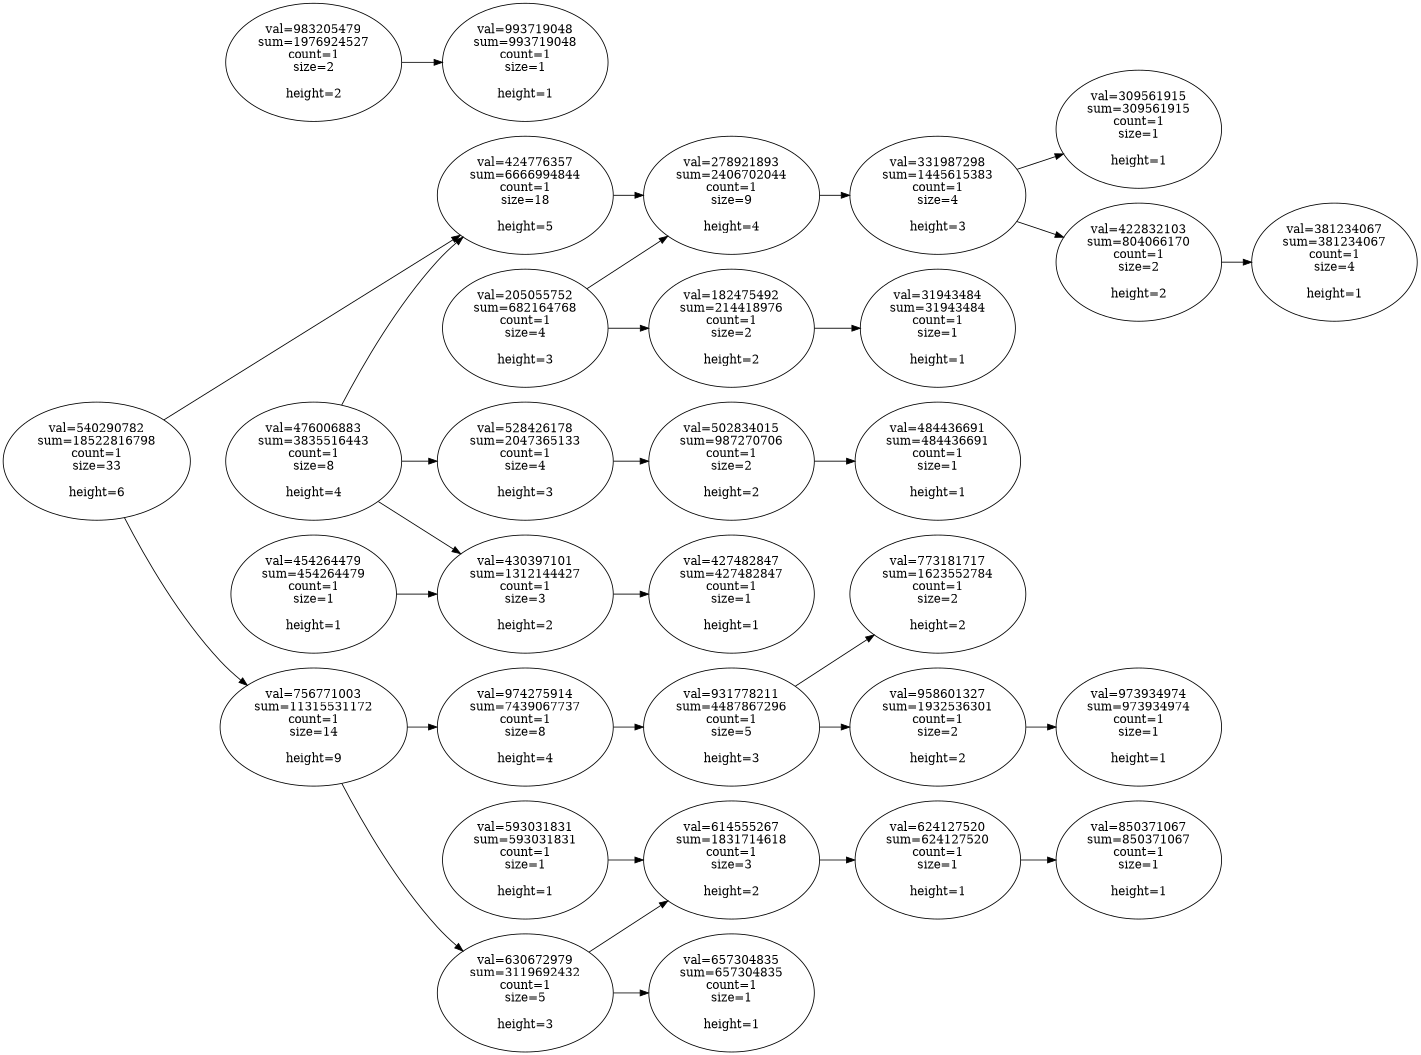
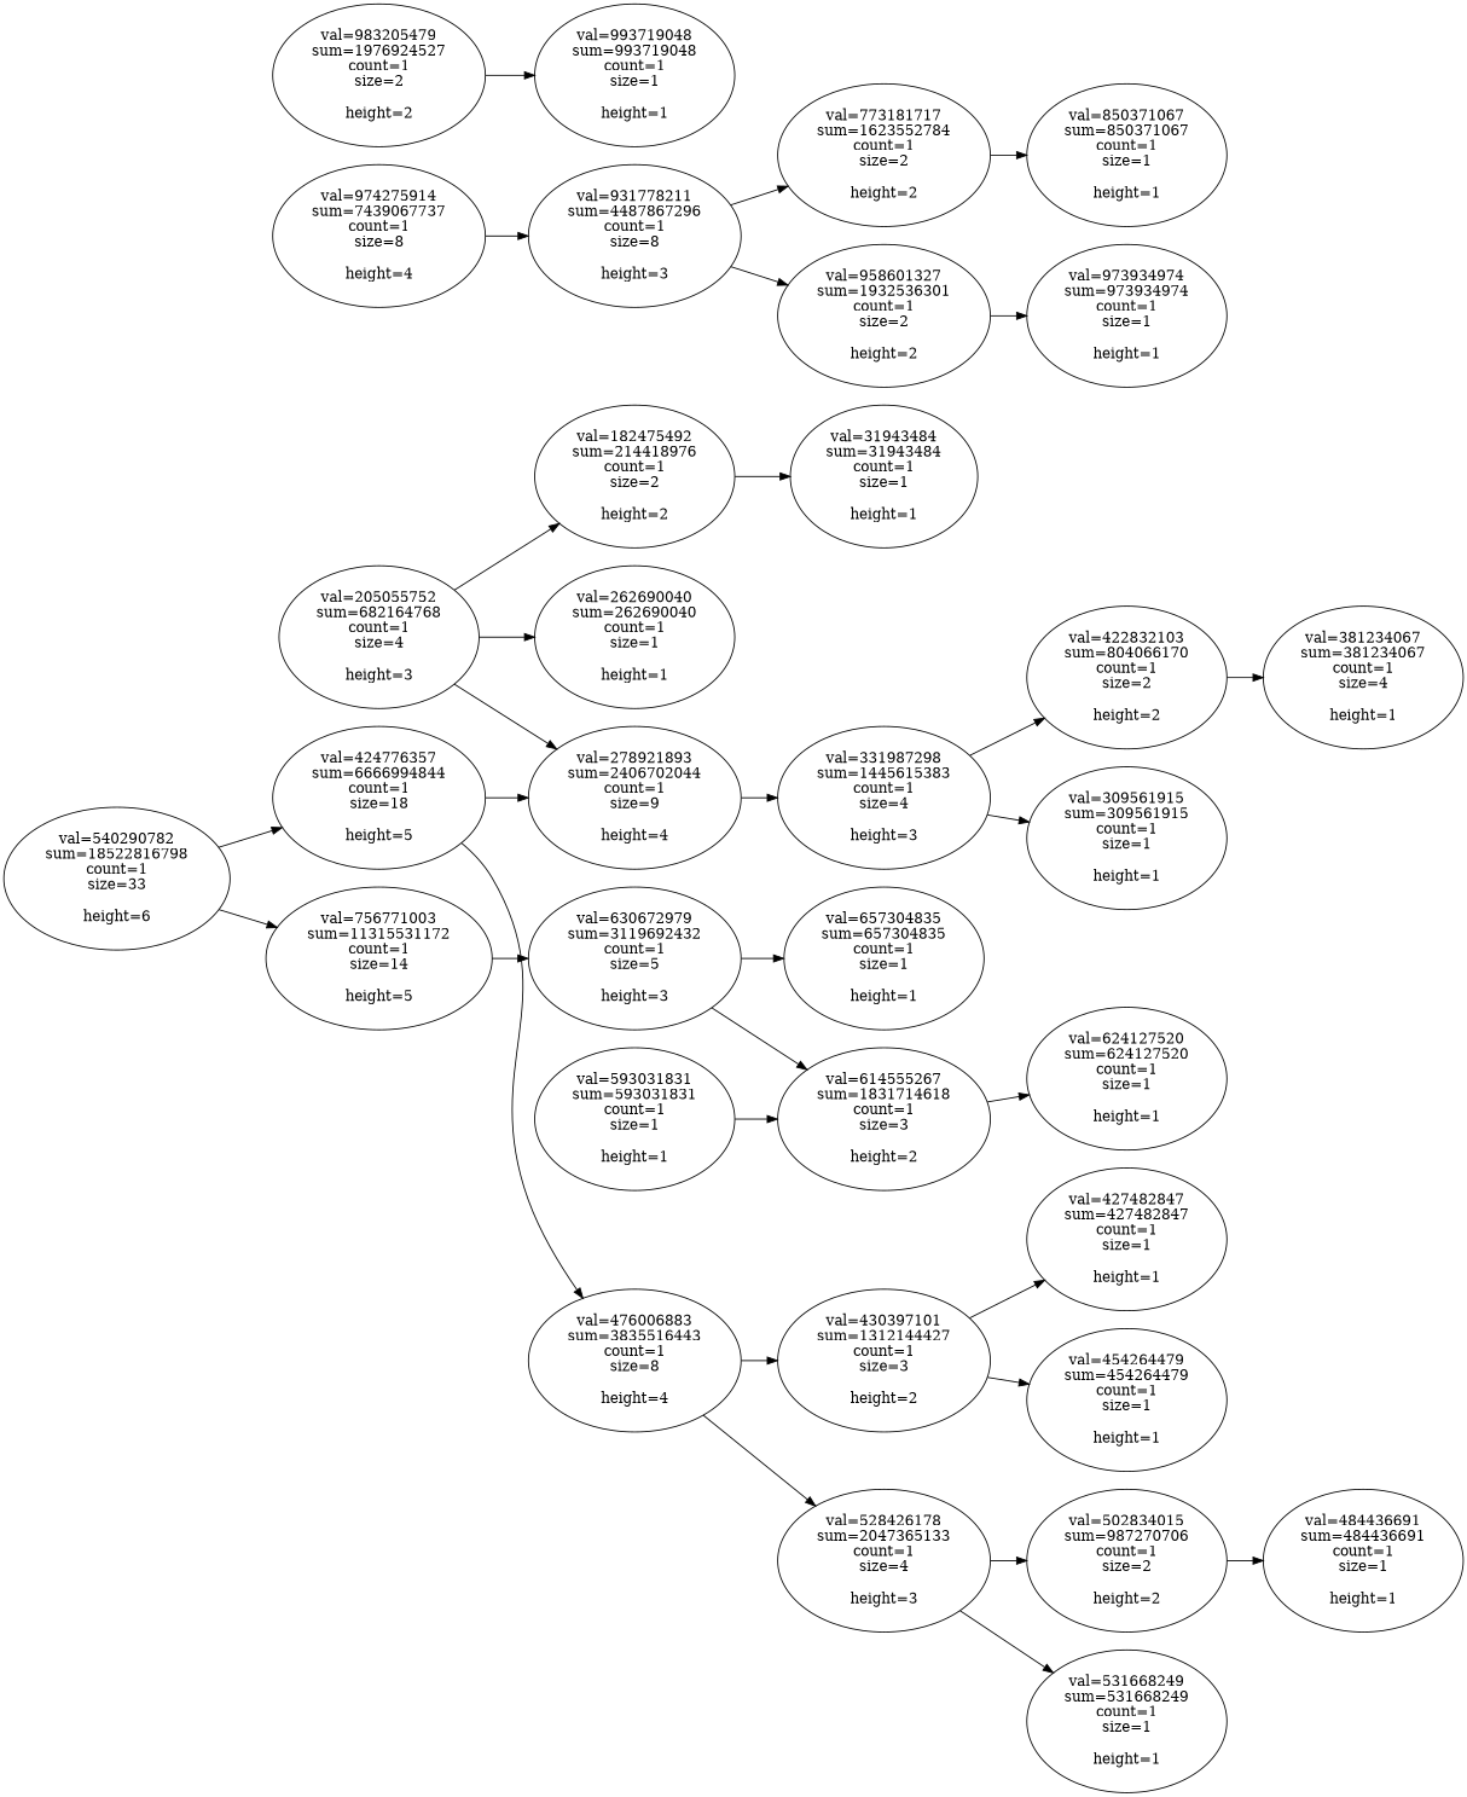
  digraph {
    rankdir=LR
    n1 [label=<val=540290782<BR/>sum=18522816798<BR/>count=1<BR/>size=33<BR/><BR/>height=6<BR/>>]
    n2 [label=<val=424776357<BR/>sum=6666994844<BR/>count=1<BR/>size=18<BR/><BR/>height=5<BR/>>]
-   n3 [label=<val=756771003<BR/>sum=11315531172<BR/>count=1<BR/>size=14<BR/><BR/>height=9<BR/>>]
+   n3 [label=<val=756771003<BR/>sum=11315531172<BR/>count=1<BR/>size=14<BR/><BR/>height=5<BR/>>]
    n4 [label=<val=31943484<BR/>sum=31943484<BR/>count=1<BR/>size=1<BR/><BR/>height=1<BR/>>]
    n5 [label=<val=182475492<BR/>sum=214418976<BR/>count=1<BR/>size=2<BR/><BR/>height=2<BR/>>]
    n6 [label=<val=205055752<BR/>sum=682164768<BR/>count=1<BR/>size=4<BR/><BR/>height=3<BR/>>]
+   n7 [label=<val=262690040<BR/>sum=262690040<BR/>count=1<BR/>size=1<BR/><BR/>height=1<BR/>>]
    n8 [label=<val=278921893<BR/>sum=2406702044<BR/>count=1<BR/>size=9<BR/><BR/>height=4<BR/>>]
    n9 [label=<val=331987298<BR/>sum=1445615383<BR/>count=1<BR/>size=4<BR/><BR/>height=3<BR/>>]
    n10 [label=<val=309561915<BR/>sum=309561915<BR/>count=1<BR/>size=1<BR/><BR/>height=1<BR/>>]
    n11 [label=<val=422832103<BR/>sum=804066170<BR/>count=1<BR/>size=2<BR/><BR/>height=2<BR/>>]
    n12 [label=<val=381234067<BR/>sum=381234067<BR/>count=1<BR/>size=4<BR/><BR/>height=1<BR/>>]
    n13 [label=<val=476006883<BR/>sum=3835516443<BR/>count=1<BR/>size=8<BR/><BR/>height=4<BR/>>]
    n14 [label=<val=430397101<BR/>sum=1312144427<BR/>count=1<BR/>size=3<BR/><BR/>height=2<BR/>>]
    n15 [label=<val=528426178<BR/>sum=2047365133<BR/>count=1<BR/>size=4<BR/><BR/>height=3<BR/>>]
    n16 [label=<val=427482847<BR/>sum=427482847<BR/>count=1<BR/>size=1<BR/><BR/>height=1<BR/>>]
    n17 [label=<val=454264479<BR/>sum=454264479<BR/>count=1<BR/>size=1<BR/><BR/>height=1<BR/>>]
    n18 [label=<val=502834015<BR/>sum=987270706<BR/>count=1<BR/>size=2<BR/><BR/>height=2<BR/>>]
+   n19 [label=<val=531668249<BR/>sum=531668249<BR/>count=1<BR/>size=1<BR/><BR/>height=1<BR/>>]
    n20 [label=<val=484436691<BR/>sum=484436691<BR/>count=1<BR/>size=1<BR/><BR/>height=1<BR/>>]
    n21 [label=<val=630672979<BR/>sum=3119692432<BR/>count=1<BR/>size=5<BR/><BR/>height=3<BR/>>]
    n22 [label=<val=974275914<BR/>sum=7439067737<BR/>count=1<BR/>size=8<BR/><BR/>height=4<BR/>>]
    n23 [label=<val=593031831<BR/>sum=593031831<BR/>count=1<BR/>size=1<BR/><BR/>height=1<BR/>>]
    n24 [label=<val=614555267<BR/>sum=1831714618<BR/>count=1<BR/>size=3<BR/><BR/>height=2<BR/>>]
    n25 [label=<val=624127520<BR/>sum=624127520<BR/>count=1<BR/>size=1<BR/><BR/>height=1<BR/>>]
    n26 [label=<val=657304835<BR/>sum=657304835<BR/>count=1<BR/>size=1<BR/><BR/>height=1<BR/>>]
-   n27 [label=<val=931778211<BR/>sum=4487867296<BR/>count=1<BR/>size=5<BR/><BR/>height=3<BR/>>]
+   n27 [label=<val=931778211<BR/>sum=4487867296<BR/>count=1<BR/>size=8<BR/><BR/>height=3<BR/>>]
    n28 [label=<val=773181717<BR/>sum=1623552784<BR/>count=1<BR/>size=2<BR/><BR/>height=2<BR/>>]
    n29 [label=<val=850371067<BR/>sum=850371067<BR/>count=1<BR/>size=1<BR/><BR/>height=1<BR/>>]
    n30 [label=<val=958601327<BR/>sum=1932536301<BR/>count=1<BR/>size=2<BR/><BR/>height=2<BR/>>]
    n31 [label=<val=973934974<BR/>sum=973934974<BR/>count=1<BR/>size=1<BR/><BR/>height=1<BR/>>]
    n32 [label=<val=983205479<BR/>sum=1976924527<BR/>count=1<BR/>size=2<BR/><BR/>height=2<BR/>>]
    n33 [label=<val=993719048<BR/>sum=993719048<BR/>count=1<BR/>size=1<BR/><BR/>height=1<BR/>>]
    subgraph sub_1 {
      rank=source
      n1
    }
    n1 -> n2
    n1 -> n3
    n2 -> n8
-   n13 -> n2
+   n2 -> n13
    n3 -> n21
-   n3 -> n22
    n5 -> n4
    n6 -> n5
+   n6 -> n7
    n6 -> n8
    n8 -> n9
    n9 -> n10
    n9 -> n11
    n11 -> n12
    n13 -> n14
    n13 -> n15
    n14 -> n16
-   n17 -> n14
+   n14 -> n17
    n15 -> n18
+   n15 -> n19
    n18 -> n20
    n21 -> n24
    n21 -> n26
    n22 -> n27
    n23 -> n24
    n24 -> n25
    n27 -> n28
    n27 -> n30
-   n25 -> n29
+   n28 -> n29
    n30 -> n31
    n32 -> n33
  }
